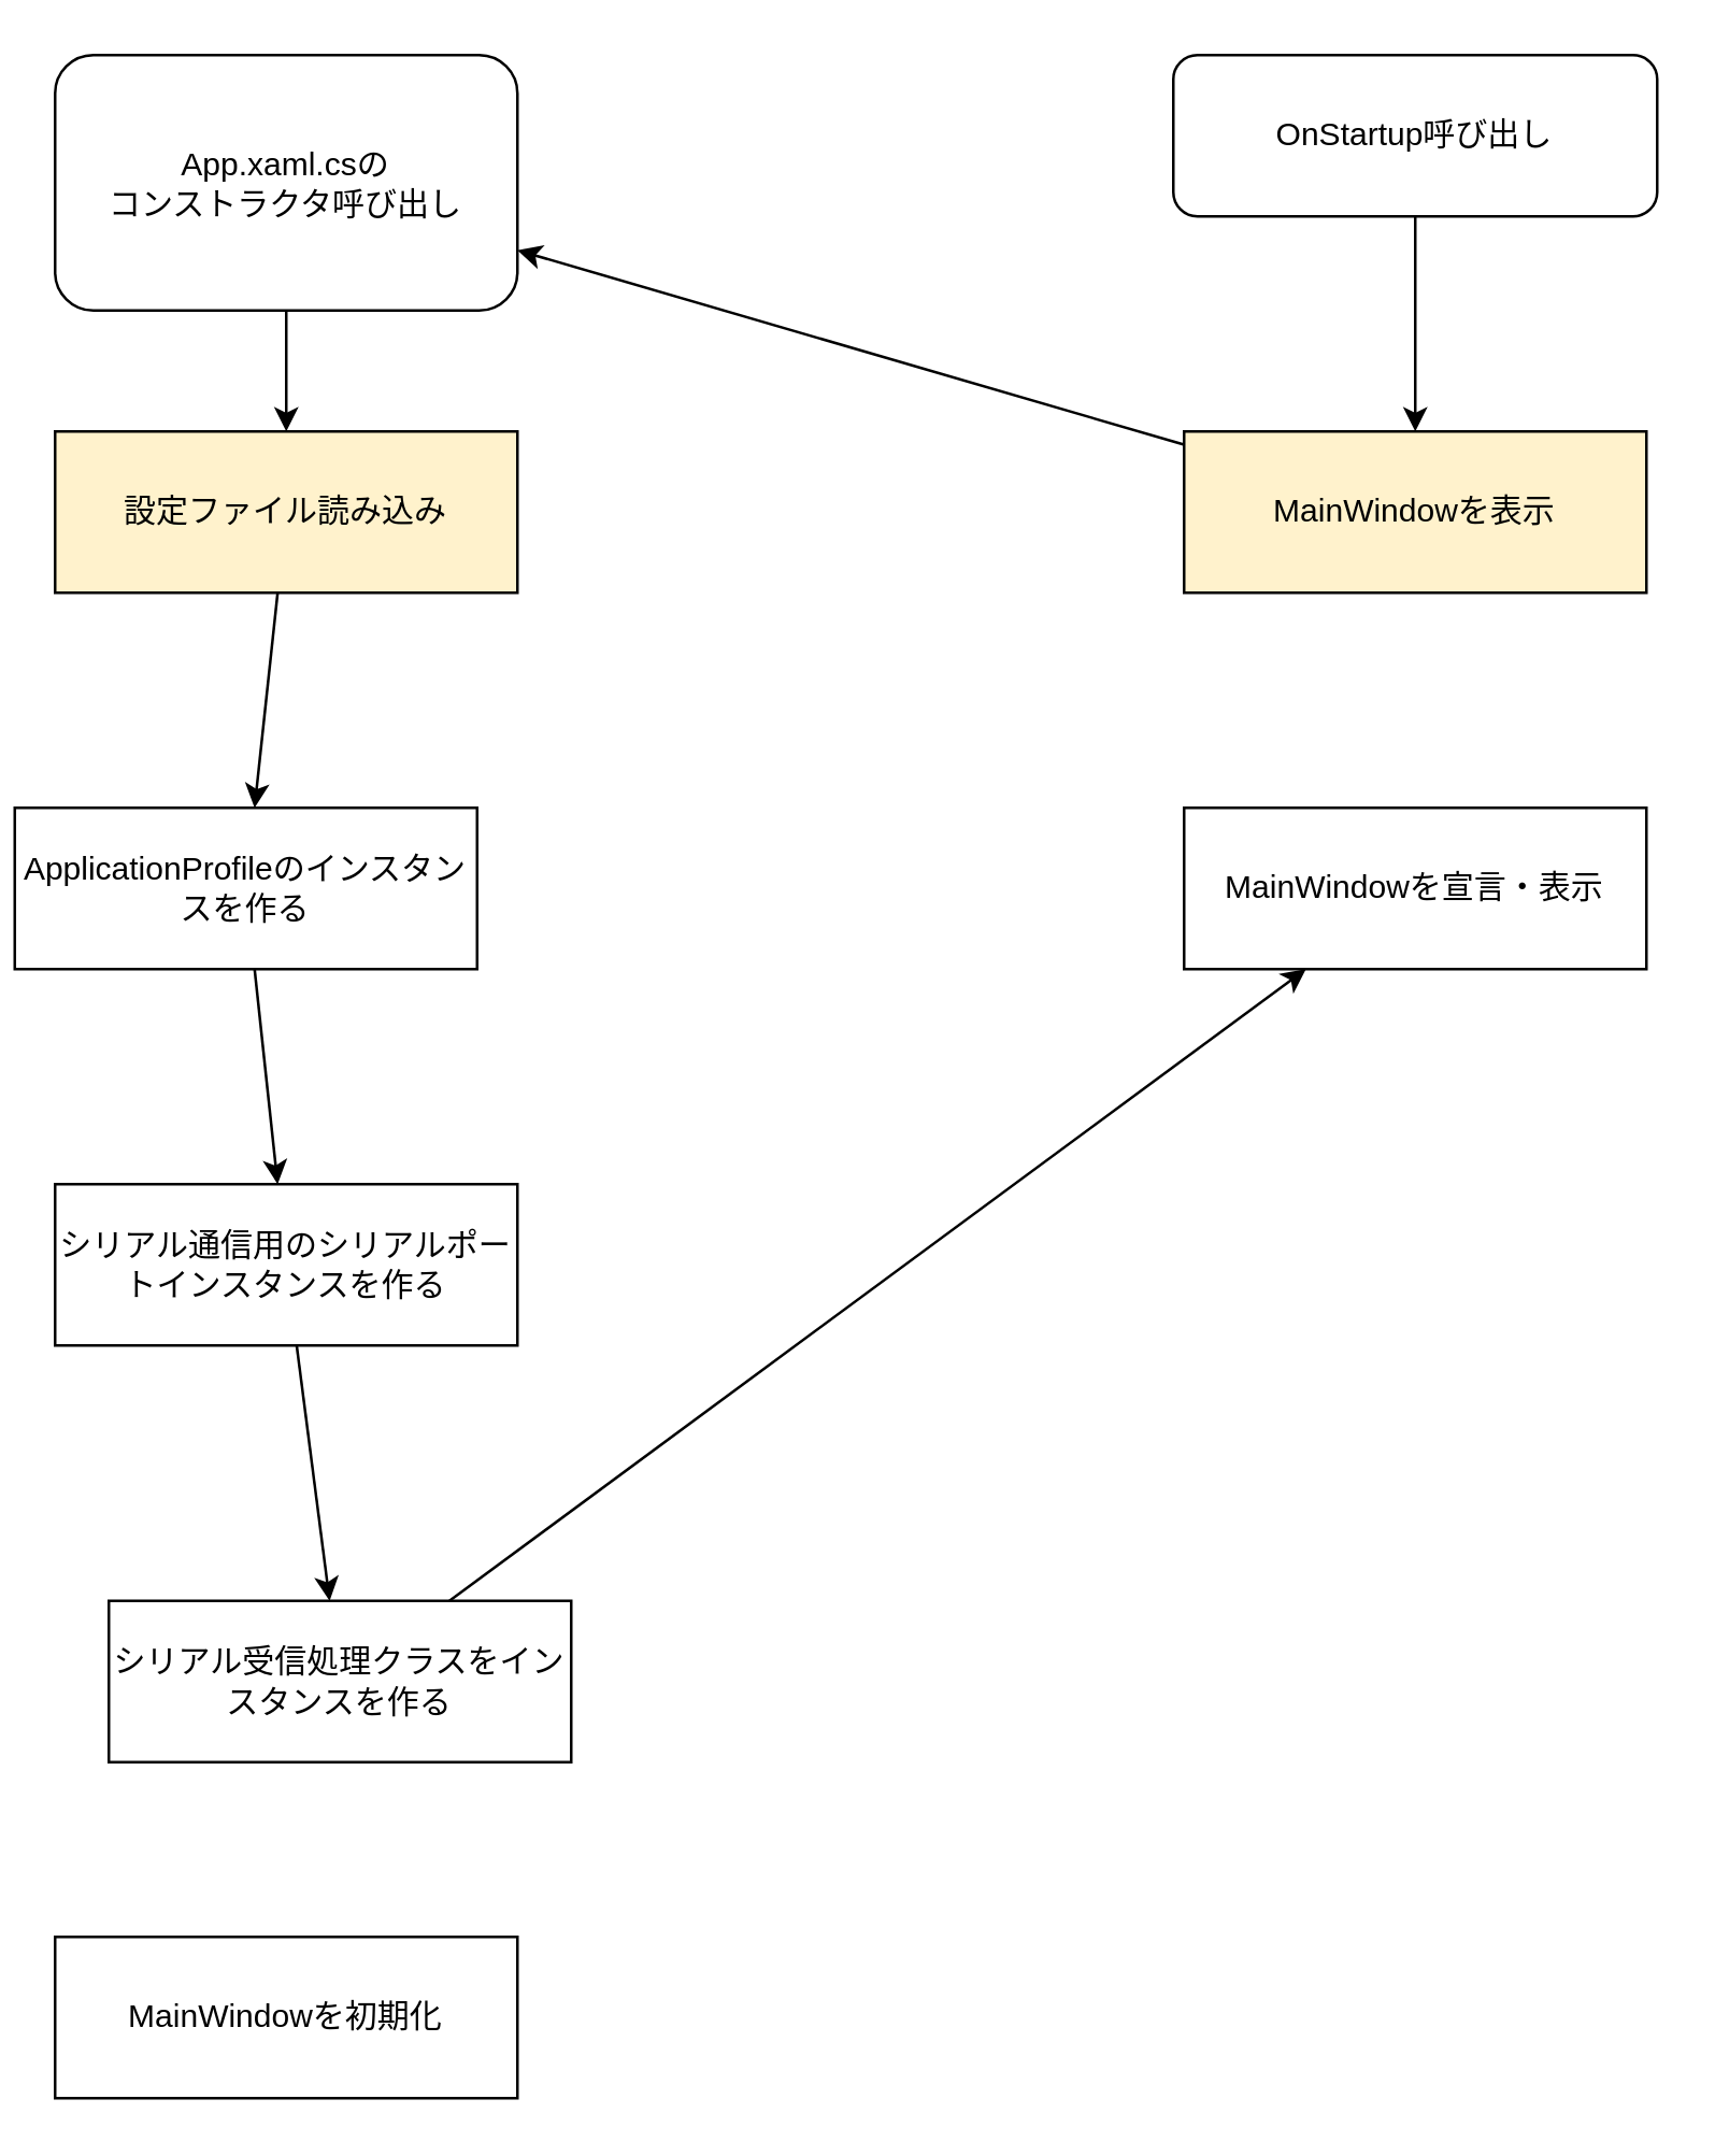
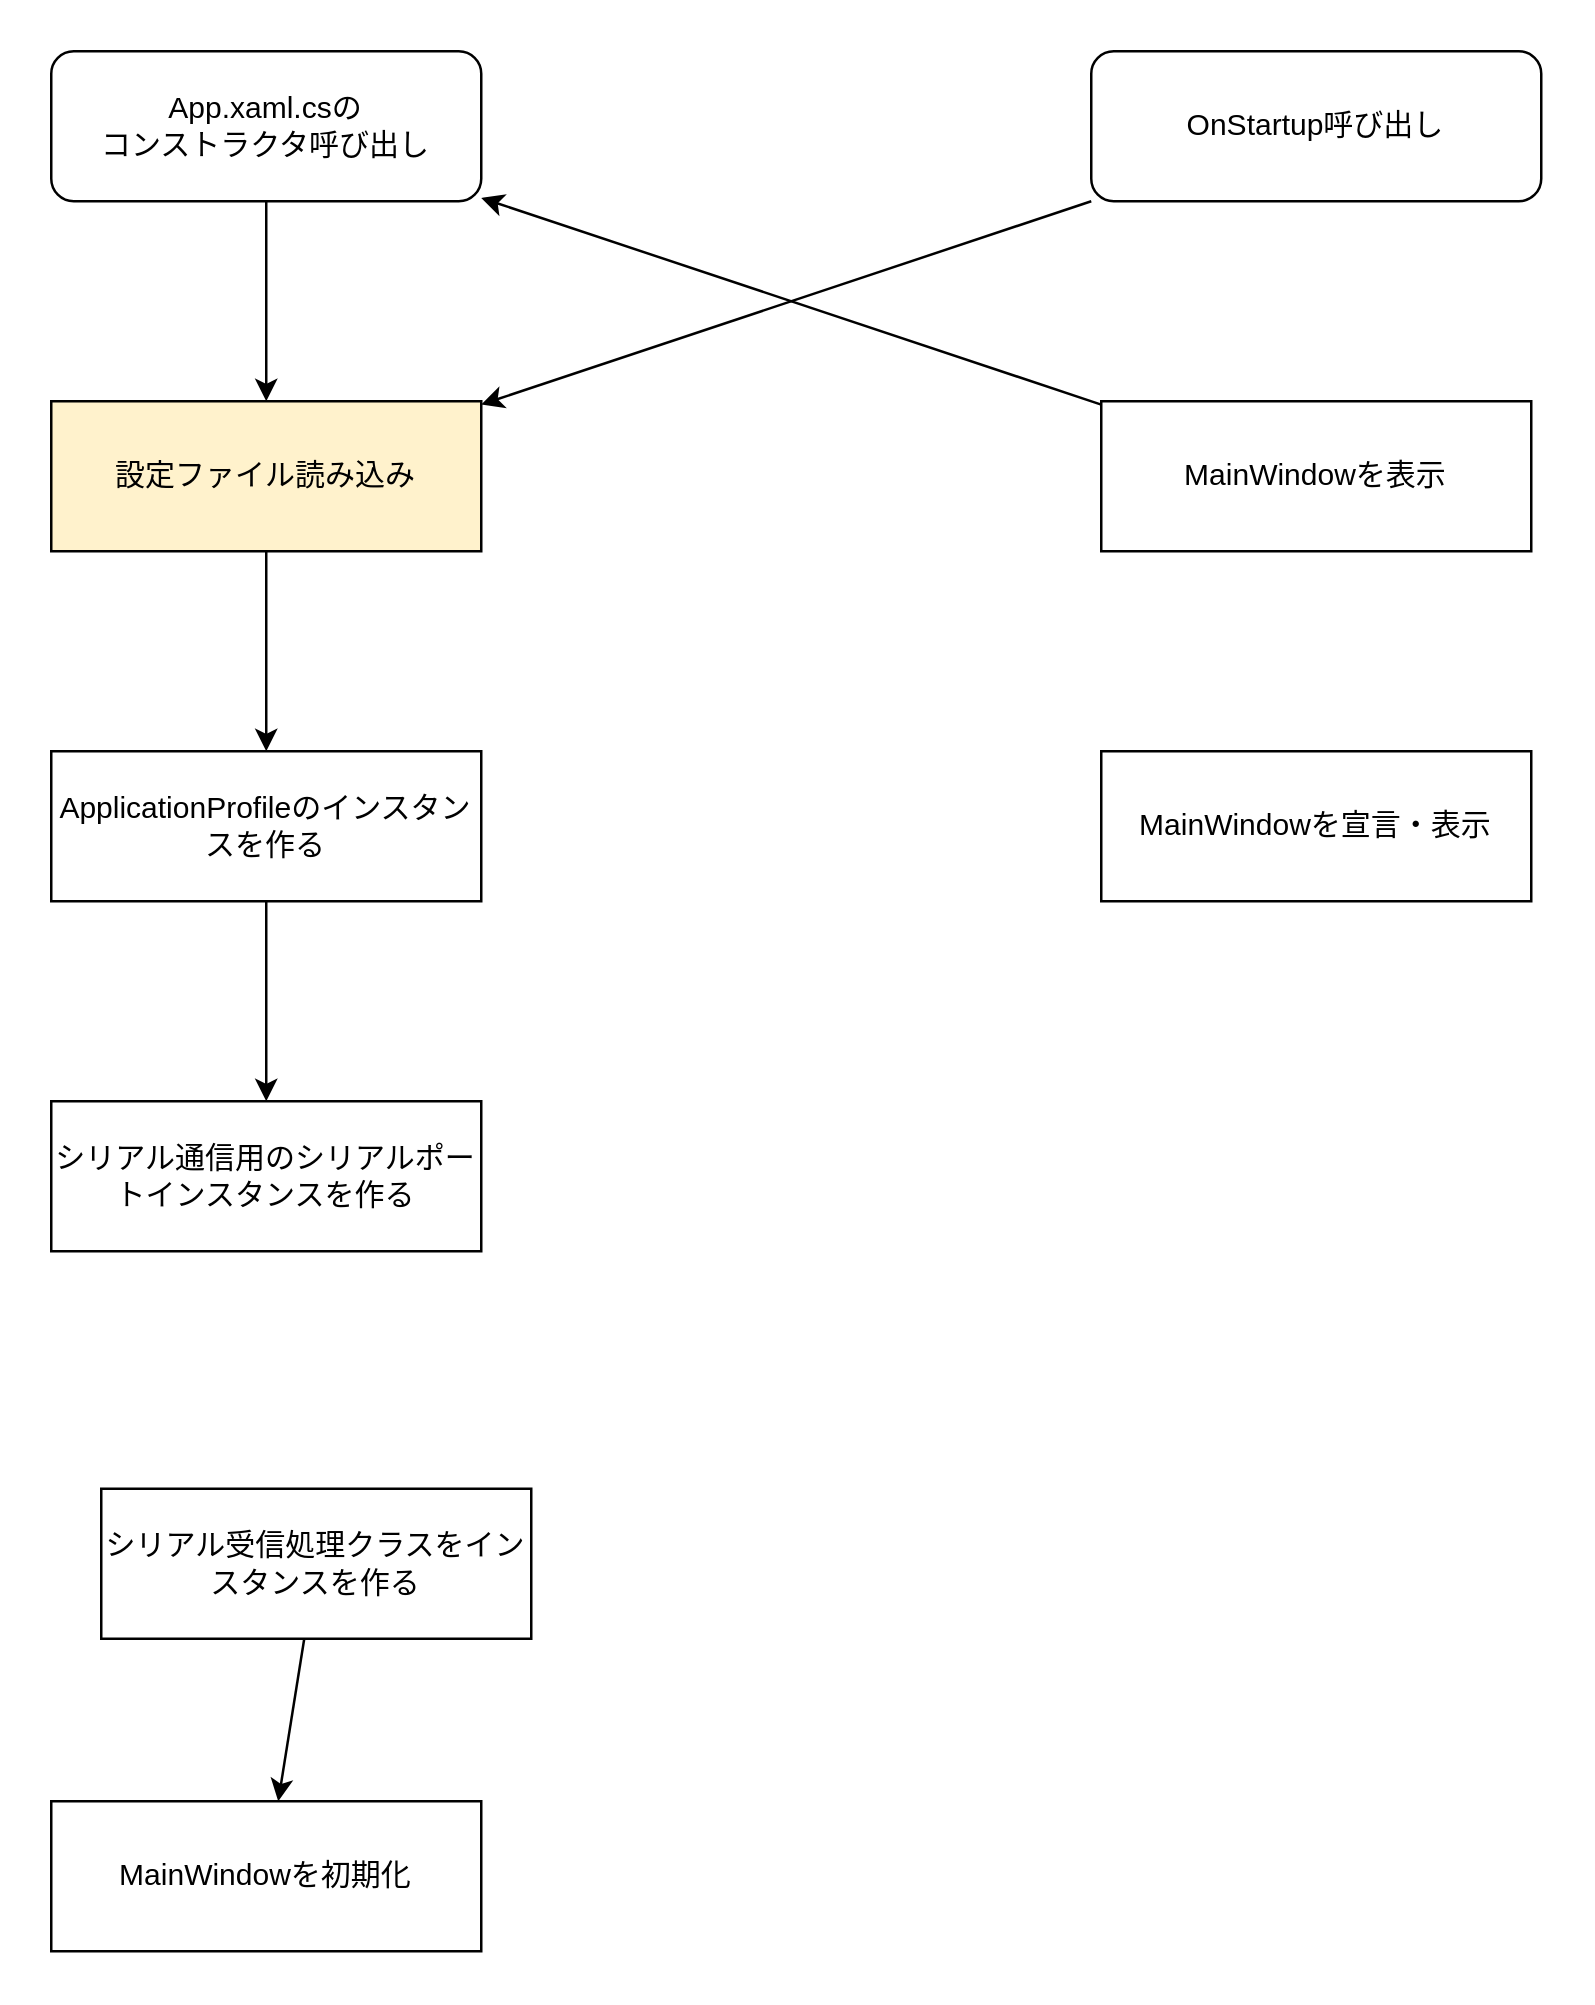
  <mxCell id="0" />
  <mxCell id="1" parent="0" />
  <mxCell id="2" value="" style="edgeStyle=none;html=1;" parent="1" source="3" target="5" edge="1"><mxGeometry relative="1" as="geometry" /></mxCell>
- <mxCell id="3" value="App.xaml.csの&lt;br&gt;コンストラクタ呼び出し" style="rounded=1;whiteSpace=wrap;html=1;" parent="1" vertex="1"><mxGeometry x="20" y="20" width="172" height="95" as="geometry" /></mxCell>
+ <mxCell id="3" value="App.xaml.csの&lt;br&gt;コンストラクタ呼び出し" style="rounded=1;whiteSpace=wrap;html=1;" parent="1" vertex="1"><mxGeometry x="20" y="20" width="172" height="60" as="geometry" /></mxCell>
  <mxCell id="4" value="" style="edgeStyle=none;html=1;" parent="1" source="5" target="7" edge="1"><mxGeometry relative="1" as="geometry" /></mxCell>
  <mxCell id="5" value="設定ファイル読み込み" style="rounded=0;whiteSpace=wrap;html=1;glass=0;fillColor=#fff2cc;" parent="1" vertex="1"><mxGeometry x="20" y="160" width="172" height="60" as="geometry" /></mxCell>
  <mxCell id="6" value="" style="edgeStyle=none;html=1;" parent="1" source="7" target="9" edge="1"><mxGeometry relative="1" as="geometry" /></mxCell>
- <mxCell id="7" value="ApplicationProfileのインスタンスを作る" style="rounded=0;whiteSpace=wrap;html=1;glass=0;shadow=0;" parent="1" vertex="1"><mxGeometry x="5" y="300" width="172" height="60" as="geometry" /></mxCell>
- <mxCell id="8" value="" style="edgeStyle=none;html=1;" parent="1" source="9" target="16" edge="1"><mxGeometry relative="1" as="geometry" /></mxCell>
+ <mxCell id="7" value="ApplicationProfileのインスタンスを作る" style="rounded=0;whiteSpace=wrap;html=1;glass=0;shadow=0;" parent="1" vertex="1"><mxGeometry x="20" y="300" width="172" height="60" as="geometry" /></mxCell>
  <mxCell id="9" value="シリアル通信用のシリアルポートインスタンスを作る" style="rounded=0;whiteSpace=wrap;html=1;glass=0;shadow=0;" parent="1" vertex="1"><mxGeometry x="20" y="440" width="172" height="60" as="geometry" /></mxCell>
  <mxCell id="10" value="" style="edgeStyle=none;html=1;" parent="1" source="11" target="3" edge="1"><mxGeometry relative="1" as="geometry" /></mxCell>
- <mxCell id="11" value="MainWindowを表示" style="rounded=0;whiteSpace=wrap;html=1;glass=0;shadow=0;fillColor=#fff2cc;" parent="1" vertex="1"><mxGeometry x="440" y="160" width="172" height="60" as="geometry" /></mxCell>
- <mxCell id="12" value="" style="edgeStyle=none;html=1;" parent="1" source="13" target="11" edge="1"><mxGeometry relative="1" as="geometry" /></mxCell>
+ <mxCell id="11" value="MainWindowを表示" style="rounded=0;whiteSpace=wrap;html=1;glass=0;shadow=0;" parent="1" vertex="1"><mxGeometry x="440" y="160" width="172" height="60" as="geometry" /></mxCell>
+ <mxCell id="12" value="" style="edgeStyle=none;html=1;" parent="1" source="13" target="5" edge="1"><mxGeometry relative="1" as="geometry" /></mxCell>
  <mxCell id="13" value="OnStartup呼び出し" style="rounded=1;whiteSpace=wrap;html=1;shadow=0;glass=0;sketch=0;" parent="1" vertex="1"><mxGeometry x="436" y="20" width="180" height="60" as="geometry" /></mxCell>
  <mxCell id="14" value="MainWindowを宣言・表示" style="rounded=0;whiteSpace=wrap;html=1;glass=0;shadow=0;" parent="1" vertex="1"><mxGeometry x="440" y="300" width="172" height="60" as="geometry" /></mxCell>
- <mxCell id="15" value="" style="edgeStyle=none;html=1;" edge="1" parent="1" source="16" target="14"><mxGeometry relative="1" as="geometry" /></mxCell>
+ <mxCell id="15" value="" style="edgeStyle=none;html=1;" edge="1" parent="1" source="16" target="17"><mxGeometry relative="1" as="geometry" /></mxCell>
  <mxCell id="16" value="シリアル受信処理クラスをインスタンスを作る" style="rounded=0;whiteSpace=wrap;html=1;glass=0;shadow=0;" parent="1" vertex="1"><mxGeometry x="40" y="595" width="172" height="60" as="geometry" /></mxCell>
  <mxCell id="17" value="MainWindowを初期化" style="rounded=0;whiteSpace=wrap;html=1;glass=0;shadow=0;" vertex="1" parent="1"><mxGeometry x="20" y="720" width="172" height="60" as="geometry" /></mxCell>
